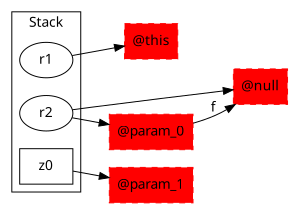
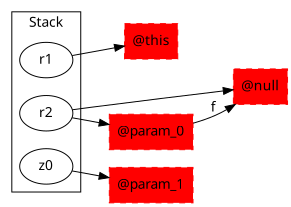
  digraph {
    rankDir=LR
    rankdir=LR
    fontname="Noto Sans"
    node [fontname="Noto Sans" color=red shape=box style="filled,dashed"]
    edge [fontname="Noto Sans"]
    r1 [color="" shape="" style=""]
    r2 [color="" shape="" style=""]
-   z0 [color="" style=""]
+   z0 [color="" shape="" style=""]
    "@this"
    "@null"
    "@param_0"
    "@param_1"
    subgraph cluster_1 {
      label=Stack
      r1
      r2
      z0
    }
    r1 -> "@this"
    r2 -> "@null"
    r2 -> "@param_0"
    z0 -> "@param_1"
    "@param_0" -> "@null" [label=f weight=0.2]
  }
